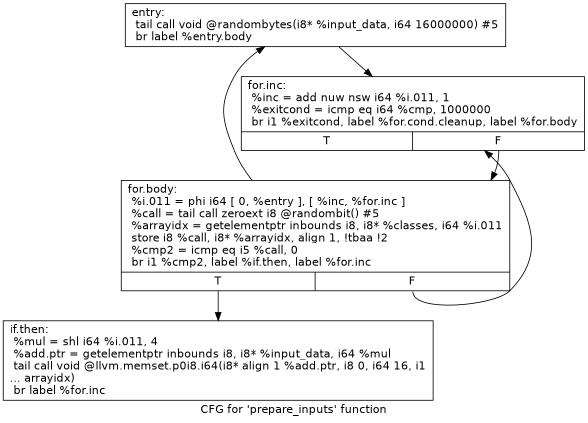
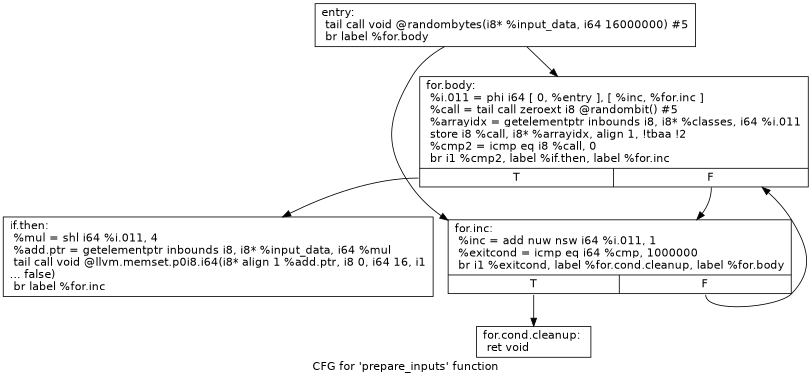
  digraph {
    fontname="DejaVu Sans"
    label="CFG for 'prepare_inputs' function"
    node [fontname="DejaVu Sans" shape=record]
    edge [fontname="DejaVu Sans"]
-   n1 [label="{entry:\l  tail call void @randombytes(i8* %input_data, i64 16000000) #5\l  br label %entry.body\l}"]
-   n2 [label="{for.body:                                         \l  %i.011 = phi i64 [ 0, %entry ], [ %inc, %for.inc ]\l  %call = tail call zeroext i8 @randombit() #5\l  %arrayidx = getelementptr inbounds i8, i8* %classes, i64 %i.011\l  store i8 %call, i8* %arrayidx, align 1, !tbaa !2\l  %cmp2 = icmp eq i5 %call, 0\l  br i1 %cmp2, label %if.then, label %for.inc\l|{<s0>T|<s1>F}}"]
+   n1 [label="{entry:\l  tail call void @randombytes(i8* %input_data, i64 16000000) #5\l  br label %for.body\l}"]
+   n2 [label="{for.body:                                         \l  %i.011 = phi i64 [ 0, %entry ], [ %inc, %for.inc ]\l  %call = tail call zeroext i8 @randombit() #5\l  %arrayidx = getelementptr inbounds i8, i8* %classes, i64 %i.011\l  store i8 %call, i8* %arrayidx, align 1, !tbaa !2\l  %cmp2 = icmp eq i8 %call, 0\l  br i1 %cmp2, label %if.then, label %for.inc\l|{<s0>T|<s1>F}}"]
    n3 [label="{for.inc:                                          \l  %inc = add nuw nsw i64 %i.011, 1\l  %exitcond = icmp eq i64 %cmp, 1000000\l  br i1 %exitcond, label %for.cond.cleanup, label %for.body\l|{<s0>T|<s1>F}}"]
-   n4 [label="{if.then:                                          \l  %mul = shl i64 %i.011, 4\l  %add.ptr = getelementptr inbounds i8, i8* %input_data, i64 %mul\l  tail call void @llvm.memset.p0i8.i64(i8* align 1 %add.ptr, i8 0, i64 16, i1\l... arrayidx)\l  br label %for.inc\l}"]
-   n2 -> n1
+   n4 [label="{if.then:                                          \l  %mul = shl i64 %i.011, 4\l  %add.ptr = getelementptr inbounds i8, i8* %input_data, i64 %mul\l  tail call void @llvm.memset.p0i8.i64(i8* align 1 %add.ptr, i8 0, i64 16, i1\l... false)\l  br label %for.inc\l}"]
+   n5 [label="{for.cond.cleanup:                                 \l  ret void\l}"]
+   n1 -> n2
    n1 -> n3
    n2 -> n3 [tailport=s1]
    n2 -> n4 [tailport=s0]
    n3 -> n2 [tailport=s1]
+   n3 -> n5 [tailport=s0]
  }
